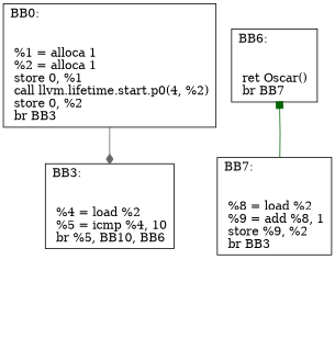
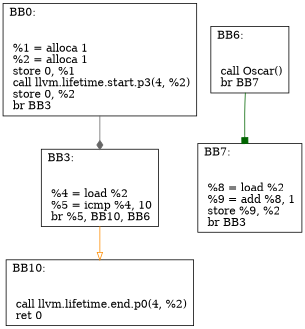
  digraph {
    node [shape=record]
-   n1 [label="{BB0:\l\l\n	 %1 = alloca  1\l	 %2 = alloca  1\l	 store  0,  %1\l	 call llvm.lifetime.start.p0(4, %2)\l	 store  0,  %2\l	 br BB3\l	}"]
+   n1 [label="{BB0:\l\l\n	 %1 = alloca  1\l	 %2 = alloca  1\l	 store  0,  %1\l	 call llvm.lifetime.start.p3(4, %2)\l	 store  0,  %2\l	 br BB3\l	}"]
    n2 [label="{BB3:\l\l\n	 %4 = load  %2\l	 %5 = icmp  %4,  10\l	 br %5, BB10, BB6\l	}"]
-   n4 [label="{BB6:\l\l\n	 ret Oscar()\l	 br BB7\l	}"]
+   n3 [label="{BB10:\l\l\n	 call llvm.lifetime.end.p0(4, %2)\l	 ret 0\l	}"]
+   n4 [label="{BB6:\l\l\n	 call Oscar()\l	 br BB7\l	}"]
    n5 [label="{BB7:\l\l\n	 %8 = load  %2\l	 %9 = add  %8,  1\l	 store  %9,  %2\l	 br BB3\l	}"]
    n1 -> n2 [arrowhead=diamond color=gray40]
-   n5 -> n4 [arrowhead=box color=darkgreen]
+   n2 -> n3 [arrowhead=onormal color=darkorange]
+   n4 -> n5 [arrowhead=box color=darkgreen]
  }
